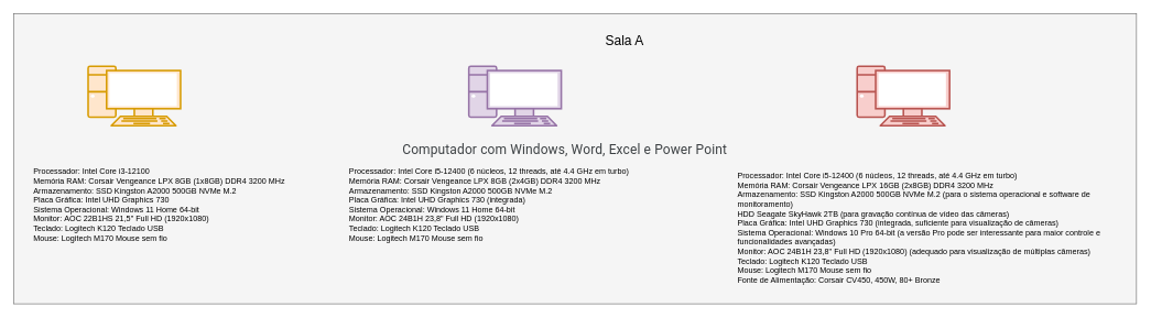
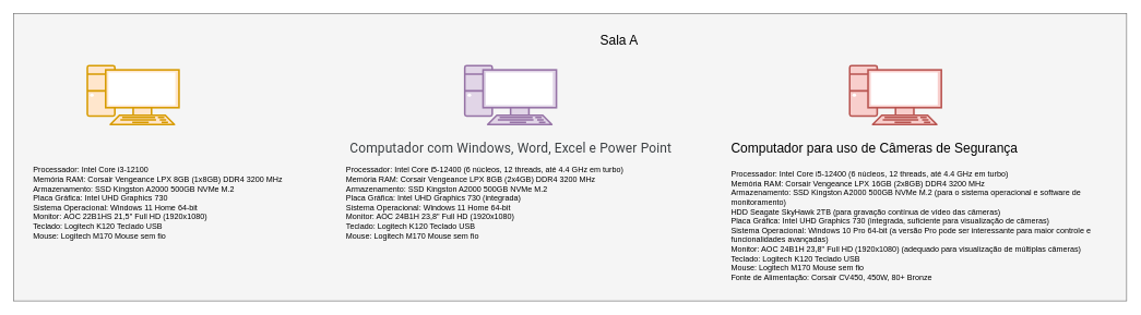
  <mxCell id="0" />
  <mxCell id="1" parent="0" />
  <mxCell id="2" value="" style="rounded=0;whiteSpace=wrap;html=1;fillColor=#f5f5f5;strokeColor=#666666;fontColor=#333333;movable=0;resizable=0;rotatable=0;deletable=0;editable=0;locked=1;connectable=0;" vertex="1" parent="1"><mxGeometry x="20" y="20" width="1700" height="440" as="geometry" /></mxCell>
  <mxCell id="3" value="Sala A" style="text;html=1;align=center;verticalAlign=middle;whiteSpace=wrap;rounded=0;fontSize=20;labelBorderColor=none;" vertex="1" parent="1"><mxGeometry x="915" y="45" width="60" height="30" as="geometry" /></mxCell>
  <mxCell id="4" value="" style="verticalAlign=top;verticalLabelPosition=bottom;labelPosition=center;align=center;html=1;outlineConnect=0;fillColor=#ffe6cc;strokeColor=#d79b00;gradientDirection=north;strokeWidth=2;shape=mxgraph.networks.pc;" vertex="1" parent="1"><mxGeometry x="132.5" y="100" width="140" height="90" as="geometry" /></mxCell>
  <mxCell id="5" value="&lt;div&gt;Processador:&amp;nbsp;&lt;span style=&quot;background-color: transparent; color: light-dark(rgb(0, 0, 0), rgb(255, 255, 255));&quot;&gt;Intel Core i3-12100&lt;/span&gt;&lt;/div&gt;&lt;div&gt;Memória RAM:&amp;nbsp;&lt;span style=&quot;background-color: transparent; color: light-dark(rgb(0, 0, 0), rgb(255, 255, 255));&quot;&gt;Corsair Vengeance LPX 8GB (1x8GB) DDR4 3200 MHz&lt;/span&gt;&lt;/div&gt;&lt;div&gt;Armazenamento:&amp;nbsp;&lt;span style=&quot;background-color: transparent; color: light-dark(rgb(0, 0, 0), rgb(255, 255, 255));&quot;&gt;SSD Kingston A2000 500GB NVMe M.2&lt;/span&gt;&lt;/div&gt;&lt;div&gt;Placa Gráfica:&amp;nbsp;&lt;span style=&quot;background-color: transparent; color: light-dark(rgb(0, 0, 0), rgb(255, 255, 255));&quot;&gt;Intel UHD Graphics 730&lt;/span&gt;&lt;/div&gt;&lt;div&gt;Sistema Operacional:&amp;nbsp;&lt;span style=&quot;background-color: transparent; color: light-dark(rgb(0, 0, 0), rgb(255, 255, 255));&quot;&gt;Windows 11 Home 64-bit&lt;/span&gt;&lt;/div&gt;&lt;div&gt;Monitor:&amp;nbsp;&lt;span style=&quot;background-color: transparent; color: light-dark(rgb(0, 0, 0), rgb(255, 255, 255));&quot;&gt;AOC 22B1HS 21,5&quot; Full HD (1920x1080)&lt;/span&gt;&lt;/div&gt;&lt;div&gt;Teclado:&amp;nbsp;&lt;span style=&quot;background-color: transparent; color: light-dark(rgb(0, 0, 0), rgb(255, 255, 255));&quot;&gt;Logitech K120 Teclado USB&lt;/span&gt;&lt;/div&gt;&lt;div&gt;Mouse:&amp;nbsp;&lt;span style=&quot;background-color: transparent; color: light-dark(rgb(0, 0, 0), rgb(255, 255, 255));&quot;&gt;Logitech M170 Mouse sem fio&lt;/span&gt;&lt;/div&gt;" style="text;html=1;align=left;verticalAlign=middle;whiteSpace=wrap;rounded=0;fontSize=12;" vertex="1" parent="1"><mxGeometry x="47.5" y="250" width="420" height="120" as="geometry" /></mxCell>
  <mxCell id="6" value="" style="verticalAlign=top;verticalLabelPosition=bottom;labelPosition=center;align=center;html=1;outlineConnect=0;fillColor=#e1d5e7;strokeColor=#9673a6;gradientDirection=north;strokeWidth=2;shape=mxgraph.networks.pc;" vertex="1" parent="1"><mxGeometry x="709" y="100" width="140" height="90" as="geometry" /></mxCell>
- <mxCell id="7" value="&lt;span style=&quot;color: rgb(60, 64, 67); font-family: Roboto, Arial, sans-serif; letter-spacing: 0.2px; text-align: start;&quot;&gt;Computador com Windows, Word, Excel e Power Point&lt;/span&gt;" style="text;html=1;align=center;verticalAlign=middle;whiteSpace=wrap;rounded=0;fontSize=20;" vertex="1" parent="1"><mxGeometry x="600.5" y="210" width="507" height="30" as="geometry" /></mxCell>
+ <mxCell id="7" value="&lt;span style=&quot;color: rgb(60, 64, 67); font-family: Roboto, Arial, sans-serif; letter-spacing: 0.2px; text-align: start;&quot;&gt;Computador com Windows, Word, Excel e Power Point&lt;/span&gt;" style="text;html=1;align=center;verticalAlign=middle;whiteSpace=wrap;rounded=0;fontSize=20;" vertex="1" parent="1"><mxGeometry x="525.5" y="210" width="507" height="30" as="geometry" /></mxCell>
  <mxCell id="8" value="&lt;div&gt;Processador: Intel Core i5-12400 (6 núcleos, 12 threads, até 4.4 GHz em turbo)&lt;/div&gt;&lt;div&gt;Memória RAM: Corsair Vengeance LPX 8GB (2x4GB) DDR4 3200 MHz&lt;/div&gt;&lt;div&gt;Armazenamento: SSD Kingston A2000 500GB NVMe M.2&lt;/div&gt;&lt;div&gt;Placa Gráfica: Intel UHD Graphics 730 (integrada)&lt;/div&gt;&lt;div&gt;Sistema Operacional: Windows 11 Home 64-bit&lt;/div&gt;&lt;div&gt;Monitor: AOC 24B1H 23,8&quot; Full HD (1920x1080)&lt;/div&gt;&lt;div&gt;Teclado: Logitech K120 Teclado USB&lt;/div&gt;&lt;div&gt;Mouse: Logitech M170 Mouse sem fio&lt;/div&gt;" style="text;html=1;align=left;verticalAlign=middle;whiteSpace=wrap;rounded=0;fontSize=12;" vertex="1" parent="1"><mxGeometry x="525.5" y="250" width="467" height="120" as="geometry" /></mxCell>
  <mxCell id="9" value="" style="verticalAlign=top;verticalLabelPosition=bottom;labelPosition=center;align=center;html=1;outlineConnect=0;fillColor=#f8cecc;strokeColor=#b85450;gradientDirection=north;strokeWidth=2;shape=mxgraph.networks.pc;" vertex="1" parent="1"><mxGeometry x="1297" y="100" width="140" height="90" as="geometry" /></mxCell>
+ <mxCell id="10" value="Computador para uso de Câmeras de Segurança" style="text;html=1;align=left;verticalAlign=middle;whiteSpace=wrap;rounded=0;fontSize=20;" vertex="1" parent="1"><mxGeometry x="1113.5" y="210" width="507" height="30" as="geometry" /></mxCell>
  <mxCell id="11" value="&lt;div&gt;Processador:&amp;nbsp;&lt;span style=&quot;background-color: transparent; color: light-dark(rgb(0, 0, 0), rgb(255, 255, 255));&quot;&gt;Intel Core i5-12400 (6 núcleos, 12 threads, até 4.4 GHz em turbo)&lt;/span&gt;&lt;/div&gt;&lt;div&gt;Memória RAM: Corsair Vengeance LPX 16GB (2x8GB) DDR4 3200 MHz&lt;/div&gt;&lt;div&gt;Armazenamento: SSD Kingston A2000 500GB NVMe M.2 (para o sistema operacional e software de monitoramento)&lt;/div&gt;&lt;div&gt;HDD Seagate SkyHawk 2TB (para gravação contínua de vídeo das câmeras)&lt;/div&gt;&lt;div&gt;Placa Gráfica: Intel UHD Graphics 730 (integrada, suficiente para visualização de câmeras)&lt;/div&gt;&lt;div&gt;Sistema Operacional: Windows 10 Pro 64-bit (a versão Pro pode ser interessante para maior controle e funcionalidades avançadas)&lt;/div&gt;&lt;div&gt;Monitor: AOC 24B1H 23,8&quot; Full HD (1920x1080) (adequado para visualização de múltiplas câmeras)&lt;/div&gt;&lt;div&gt;Teclado: Logitech K120 Teclado USB&lt;/div&gt;&lt;div&gt;Mouse: Logitech M170 Mouse sem fio&lt;/div&gt;&lt;div&gt;Fonte de Alimentação: Corsair CV450, 450W, 80+ Bronze&lt;/div&gt;" style="text;html=1;align=left;verticalAlign=middle;whiteSpace=wrap;rounded=0;fontSize=12;" vertex="1" parent="1"><mxGeometry x="1113.5" y="250" width="579" height="190" as="geometry" /></mxCell>
